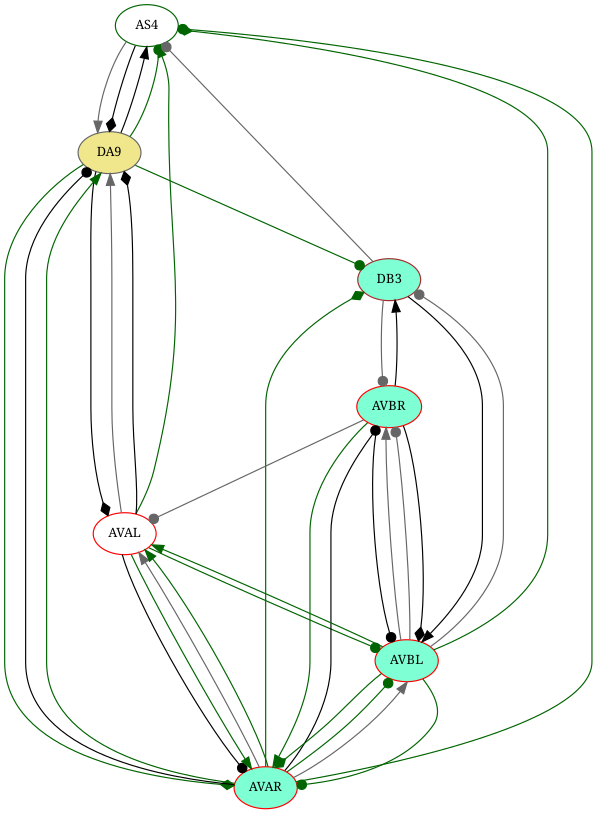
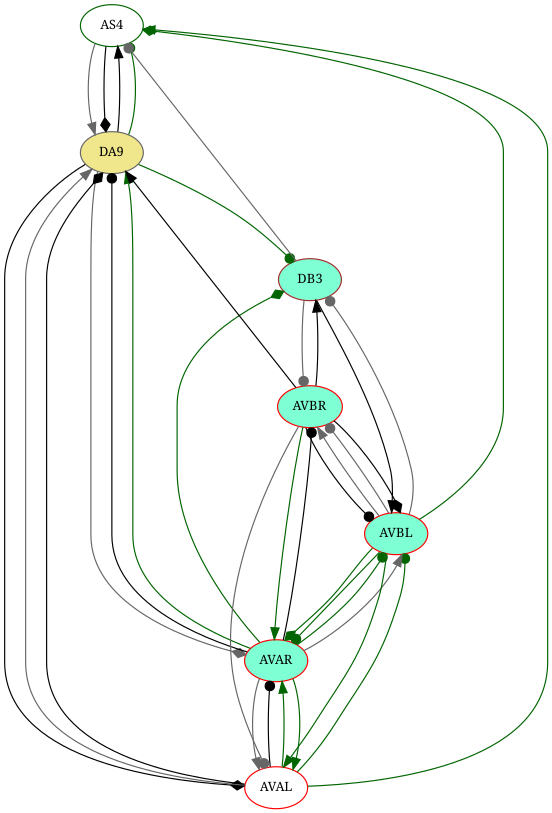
  digraph {
    fontname="Noto Serif"
    fontsize=12
    splines=true
    node [color=red fillcolor=aquamarine fontname="Noto Serif" fontsize=11 style=filled]
    edge [arrowhead=normal color=darkgreen fontname="Noto Serif" minlen=2]
    AS4 [color=darkgreen fillcolor=white]
    n2 [color=gray40 fillcolor=khaki label=DA9]
    AVAL [fillcolor=white]
    AVAR
    DB3 [color=brown]
    AVBL
    AVBR
    AS4 -> n2 [color=gray40]
    AS4 -> n2 [arrowhead=diamond color=black]
    n2 -> AS4 [color=black]
    n2 -> AS4 [arrowhead=dot]
    n2 -> AVAL [arrowhead=diamond color=black]
-   n2 -> AVAR [arrowhead=diamond]
+   n2 -> AVAR [arrowhead=diamond color=gray40]
    n2 -> DB3 [arrowhead=dot]
    AVAL -> AS4
    AVAL -> n2 [color=gray40]
    AVAL -> n2 [arrowhead=diamond color=black]
    AVAL -> AVAR [arrowhead=dot color=black]
    AVAL -> AVAR
    AVAL -> AVBL [arrowhead=dot]
-   AVAR -> AS4 [arrowhead=dot]
    AVAR -> n2 [arrowhead=dot color=black]
    AVAR -> n2
    AVAR -> AVAL [color=gray40]
    AVAR -> AVAL
    AVAR -> DB3 [arrowhead=diamond]
    AVAR -> AVBL [arrowhead=dot]
    AVAR -> AVBL [color=gray40]
    AVAR -> AVBR [arrowhead=dot color=black]
    DB3 -> AS4 [arrowhead=dot color=gray40]
    DB3 -> AVBL [color=black]
    DB3 -> AVBR [arrowhead=dot color=gray40]
    AVBL -> AS4 [arrowhead=diamond]
    AVBL -> AVAL
    AVBL -> AVAR [arrowhead=dot]
    AVBL -> AVAR [arrowhead=diamond]
    AVBL -> DB3 [arrowhead=dot color=gray40]
    AVBL -> AVBR [color=gray40]
    AVBL -> AVBR [arrowhead=dot color=gray40]
+   AVBR -> n2 [color=black]
    AVBR -> AVAL [arrowhead=dot color=gray40]
    AVBR -> AVAR
    AVBR -> DB3 [color=black]
    AVBR -> AVBL [arrowhead=dot color=black]
    AVBR -> AVBL [arrowhead=diamond color=black]
  }
